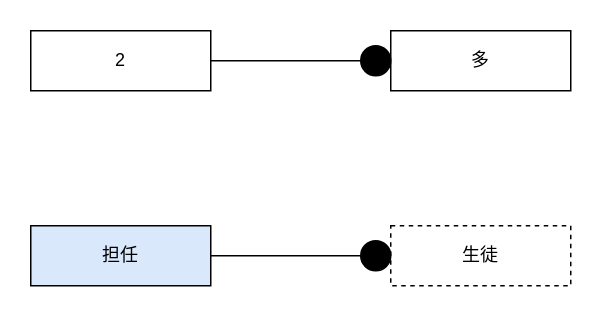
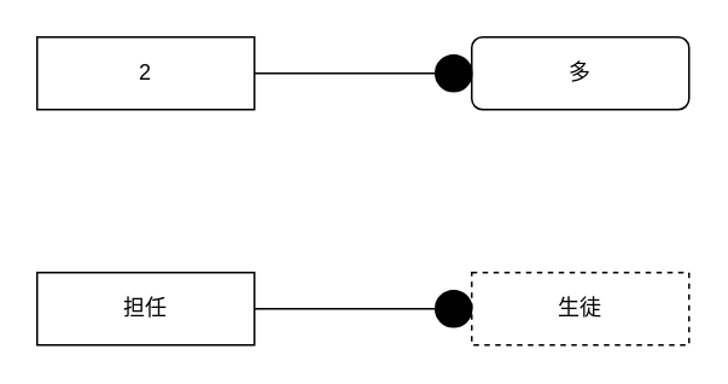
  <mxCell id="0" />
  <mxCell id="1" parent="0" />
  <mxCell id="2" value="" style="endArrow=none;html=1;entryX=0;entryY=0.5;entryDx=0;entryDy=0;" edge="1" parent="1" target="4"><mxGeometry width="50" height="50" relative="1" as="geometry"><mxPoint x="140" y="40" as="sourcePoint" /><mxPoint x="190" y="-10" as="targetPoint" /></mxGeometry></mxCell>
  <mxCell id="3" value="2" style="whiteSpace=wrap;html=1;" vertex="1" parent="1"><mxGeometry x="20" y="20" width="120" height="40" as="geometry" /></mxCell>
- <mxCell id="4" value="多" style="whiteSpace=wrap;html=1;" vertex="1" parent="1"><mxGeometry x="260" y="20" width="120" height="40" as="geometry" /></mxCell>
+ <mxCell id="4" value="多" style="whiteSpace=wrap;html=1;rounded=1;" vertex="1" parent="1"><mxGeometry x="260" y="20" width="120" height="40" as="geometry" /></mxCell>
  <mxCell id="5" value="" style="ellipse;whiteSpace=wrap;html=1;aspect=fixed;fillColor=#000000;" vertex="1" parent="1"><mxGeometry x="240" y="30" width="20" height="20" as="geometry" /></mxCell>
  <mxCell id="6" value="" style="endArrow=none;html=1;entryX=0;entryY=0.5;entryDx=0;entryDy=0;" edge="1" parent="1" target="8"><mxGeometry width="50" height="50" relative="1" as="geometry"><mxPoint x="140" y="170" as="sourcePoint" /><mxPoint x="190" y="120" as="targetPoint" /></mxGeometry></mxCell>
- <mxCell id="7" value="担任" style="whiteSpace=wrap;html=1;fillColor=#dae8fc;" vertex="1" parent="1"><mxGeometry x="20" y="150" width="120" height="40" as="geometry" /></mxCell>
+ <mxCell id="7" value="担任" style="whiteSpace=wrap;html=1;" vertex="1" parent="1"><mxGeometry x="20" y="150" width="120" height="40" as="geometry" /></mxCell>
  <mxCell id="8" value="生徒" style="whiteSpace=wrap;html=1;dashed=1;" vertex="1" parent="1"><mxGeometry x="260" y="150" width="120" height="40" as="geometry" /></mxCell>
  <mxCell id="9" value="" style="ellipse;whiteSpace=wrap;html=1;aspect=fixed;fillColor=#000000;" vertex="1" parent="1"><mxGeometry x="240" y="160" width="20" height="20" as="geometry" /></mxCell>
